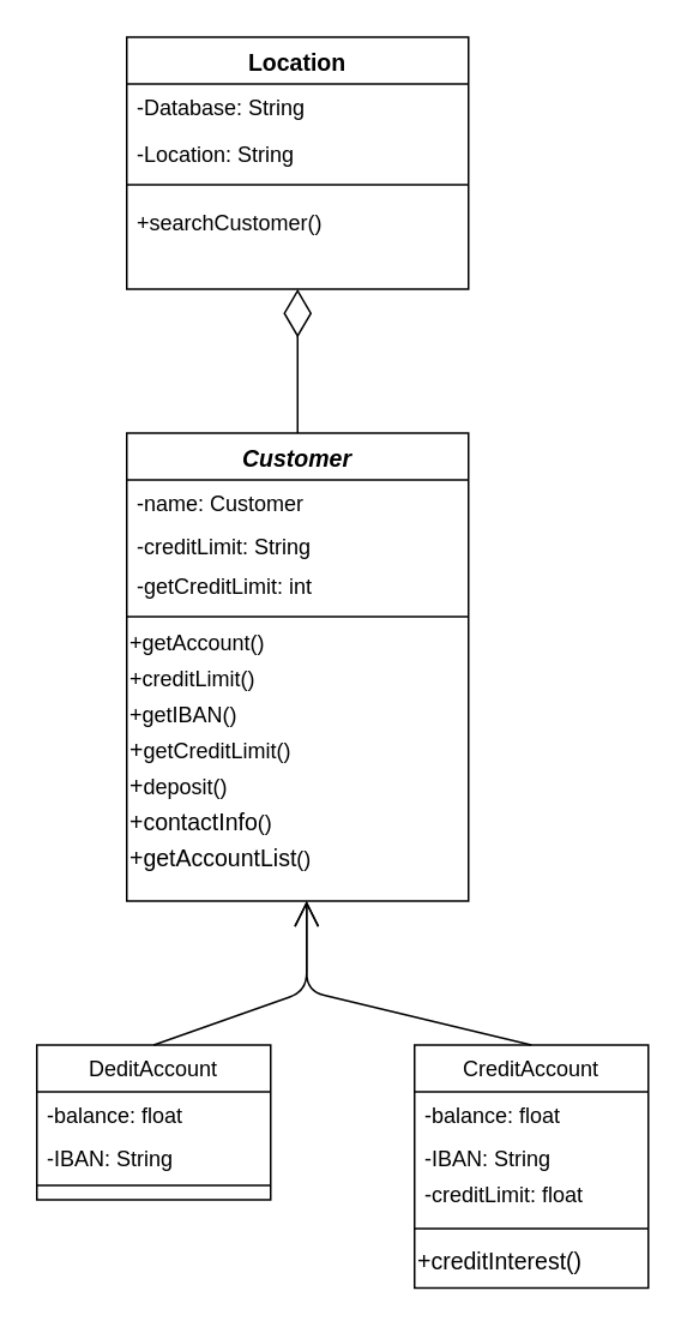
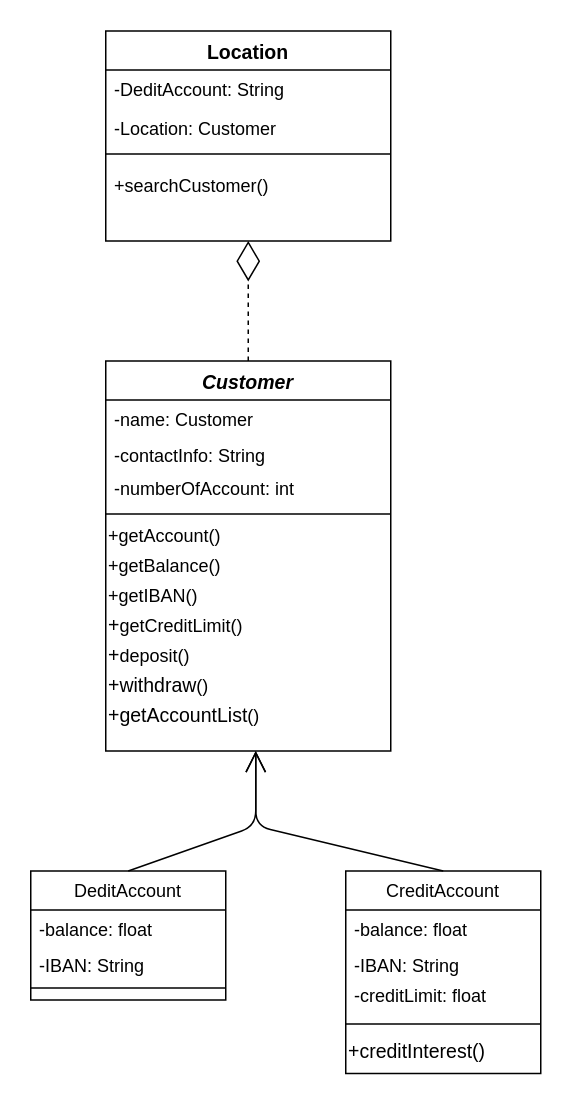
  <mxCell id="0" />
  <mxCell id="1" parent="0" />
  <mxCell id="2" value="Customer" style="swimlane;fontStyle=3;align=center;verticalAlign=top;childLayout=stackLayout;horizontal=1;startSize=26;horizontalStack=0;resizeParent=1;resizeLast=0;collapsible=1;marginBottom=0;rounded=0;shadow=0;strokeWidth=1;fontSize=13;" parent="1" vertex="1"><mxGeometry x="70" y="240" width="190" height="260" as="geometry"><mxRectangle x="130" y="380" width="160" height="26" as="alternateBounds" /></mxGeometry></mxCell>
  <mxCell id="3" value="-name: Customer" style="text;align=left;verticalAlign=top;spacingLeft=4;spacingRight=4;overflow=hidden;rotatable=0;points=[[0,0.5],[1,0.5]];portConstraint=eastwest;" parent="2" vertex="1"><mxGeometry y="26" width="190" height="24" as="geometry" /></mxCell>
- <mxCell id="4" value="-creditLimit: String" style="text;align=left;verticalAlign=top;spacingLeft=4;spacingRight=4;overflow=hidden;rotatable=0;points=[[0,0.5],[1,0.5]];portConstraint=eastwest;rounded=0;shadow=0;html=0;" parent="2" vertex="1"><mxGeometry y="50" width="190" height="22" as="geometry" /></mxCell>
- <mxCell id="5" value="-getCreditLimit: int" style="text;align=left;verticalAlign=top;spacingLeft=4;spacingRight=4;overflow=hidden;rotatable=0;points=[[0,0.5],[1,0.5]];portConstraint=eastwest;rounded=0;shadow=0;html=0;" vertex="1" parent="2"><mxGeometry y="72" width="190" height="26" as="geometry" /></mxCell>
+ <mxCell id="4" value="-contactInfo: String" style="text;align=left;verticalAlign=top;spacingLeft=4;spacingRight=4;overflow=hidden;rotatable=0;points=[[0,0.5],[1,0.5]];portConstraint=eastwest;rounded=0;shadow=0;html=0;" parent="2" vertex="1"><mxGeometry y="50" width="190" height="22" as="geometry" /></mxCell>
+ <mxCell id="5" value="-numberOfAccount: int" style="text;align=left;verticalAlign=top;spacingLeft=4;spacingRight=4;overflow=hidden;rotatable=0;points=[[0,0.5],[1,0.5]];portConstraint=eastwest;rounded=0;shadow=0;html=0;" vertex="1" parent="2"><mxGeometry y="72" width="190" height="26" as="geometry" /></mxCell>
  <mxCell id="6" value="" style="line;html=1;strokeWidth=1;align=left;verticalAlign=middle;spacingTop=-1;spacingLeft=3;spacingRight=3;rotatable=0;labelPosition=right;points=[];portConstraint=eastwest;" parent="2" vertex="1"><mxGeometry y="98" width="190" height="8" as="geometry" /></mxCell>
  <mxCell id="7" value="&lt;span style=&quot;font-size: 12px&quot;&gt;+getAccount()&lt;/span&gt;" style="text;html=1;align=left;verticalAlign=middle;resizable=0;points=[];autosize=1;fontSize=13;" vertex="1" parent="2"><mxGeometry y="106" width="190" height="20" as="geometry" /></mxCell>
- <mxCell id="8" value="&lt;span style=&quot;font-size: 12px&quot;&gt;+creditLimit()&lt;/span&gt;" style="text;html=1;align=left;verticalAlign=middle;resizable=0;points=[];autosize=1;fontSize=13;" vertex="1" parent="2"><mxGeometry y="126" width="190" height="20" as="geometry" /></mxCell>
+ <mxCell id="8" value="&lt;span style=&quot;font-size: 12px&quot;&gt;+getBalance()&lt;/span&gt;" style="text;html=1;align=left;verticalAlign=middle;resizable=0;points=[];autosize=1;fontSize=13;" vertex="1" parent="2"><mxGeometry y="126" width="190" height="20" as="geometry" /></mxCell>
  <mxCell id="9" value="&lt;span style=&quot;font-size: 12px&quot;&gt;+getIBAN()&lt;/span&gt;" style="text;html=1;align=left;verticalAlign=middle;resizable=0;points=[];autosize=1;fontSize=13;" vertex="1" parent="2"><mxGeometry y="146" width="190" height="20" as="geometry" /></mxCell>
  <mxCell id="10" value="+&lt;span style=&quot;font-size: 12px&quot;&gt;getCreditLimit()&lt;/span&gt;" style="text;html=1;align=left;verticalAlign=middle;resizable=0;points=[];autosize=1;fontSize=13;" vertex="1" parent="2"><mxGeometry y="166" width="190" height="20" as="geometry" /></mxCell>
  <mxCell id="11" value="+&lt;span style=&quot;font-size: 12px&quot;&gt;deposit()&lt;/span&gt;" style="text;html=1;align=left;verticalAlign=middle;resizable=0;points=[];autosize=1;fontSize=13;" vertex="1" parent="2"><mxGeometry y="186" width="190" height="20" as="geometry" /></mxCell>
- <mxCell id="12" value="+contactInfo&lt;span style=&quot;font-size: 12px&quot;&gt;()&lt;/span&gt;" style="text;html=1;align=left;verticalAlign=middle;resizable=0;points=[];autosize=1;fontSize=13;" vertex="1" parent="2"><mxGeometry y="206" width="190" height="20" as="geometry" /></mxCell>
+ <mxCell id="12" value="+withdraw&lt;span style=&quot;font-size: 12px&quot;&gt;()&lt;/span&gt;" style="text;html=1;align=left;verticalAlign=middle;resizable=0;points=[];autosize=1;fontSize=13;" vertex="1" parent="2"><mxGeometry y="206" width="190" height="20" as="geometry" /></mxCell>
  <mxCell id="13" value="+getAccountList&lt;span style=&quot;font-size: 12px&quot;&gt;()&lt;/span&gt;" style="text;html=1;align=left;verticalAlign=middle;resizable=0;points=[];autosize=1;fontSize=13;" vertex="1" parent="2"><mxGeometry y="226" width="190" height="20" as="geometry" /></mxCell>
  <mxCell id="14" value="CreditAccount" style="swimlane;fontStyle=0;align=center;verticalAlign=top;childLayout=stackLayout;horizontal=1;startSize=26;horizontalStack=0;resizeParent=1;resizeLast=0;collapsible=1;marginBottom=0;rounded=0;shadow=0;strokeWidth=1;" parent="1" vertex="1"><mxGeometry x="230" y="580" width="130" height="135" as="geometry"><mxRectangle x="340" y="380" width="170" height="26" as="alternateBounds" /></mxGeometry></mxCell>
  <mxCell id="15" value="-balance: float" style="text;align=left;verticalAlign=top;spacingLeft=4;spacingRight=4;overflow=hidden;rotatable=0;points=[[0,0.5],[1,0.5]];portConstraint=eastwest;" parent="14" vertex="1"><mxGeometry y="26" width="130" height="24" as="geometry" /></mxCell>
  <mxCell id="16" value="-IBAN: String" style="text;align=left;verticalAlign=top;spacingLeft=4;spacingRight=4;overflow=hidden;rotatable=0;points=[[0,0.5],[1,0.5]];portConstraint=eastwest;" vertex="1" parent="14"><mxGeometry y="50" width="130" height="20" as="geometry" /></mxCell>
  <mxCell id="17" value="-creditLimit: float" style="text;align=left;verticalAlign=top;spacingLeft=4;spacingRight=4;overflow=hidden;rotatable=0;points=[[0,0.5],[1,0.5]];portConstraint=eastwest;" vertex="1" parent="14"><mxGeometry y="70" width="130" height="24" as="geometry" /></mxCell>
  <mxCell id="18" value="" style="line;html=1;strokeWidth=1;align=left;verticalAlign=middle;spacingTop=-1;spacingLeft=3;spacingRight=3;rotatable=0;labelPosition=right;points=[];portConstraint=eastwest;" parent="14" vertex="1"><mxGeometry y="94" width="130" height="16" as="geometry" /></mxCell>
  <mxCell id="19" value="+creditInterest()" style="text;html=1;align=left;verticalAlign=middle;resizable=0;points=[];autosize=1;fontSize=13;" vertex="1" parent="14"><mxGeometry y="110" width="130" height="20" as="geometry" /></mxCell>
  <mxCell id="20" value="Location" style="swimlane;fontStyle=1;align=center;verticalAlign=top;childLayout=stackLayout;horizontal=1;startSize=26;horizontalStack=0;resizeParent=1;resizeLast=0;collapsible=1;marginBottom=0;rounded=0;shadow=0;strokeWidth=1;fontSize=13;" vertex="1" parent="1"><mxGeometry x="70" y="20" width="190" height="140" as="geometry"><mxRectangle x="550" y="140" width="160" height="26" as="alternateBounds" /></mxGeometry></mxCell>
- <mxCell id="21" value="-Database: String" style="text;align=left;verticalAlign=top;spacingLeft=4;spacingRight=4;overflow=hidden;rotatable=0;points=[[0,0.5],[1,0.5]];portConstraint=eastwest;" vertex="1" parent="20"><mxGeometry y="26" width="190" height="26" as="geometry" /></mxCell>
- <mxCell id="22" value="-Location: String" style="text;align=left;verticalAlign=top;spacingLeft=4;spacingRight=4;overflow=hidden;rotatable=0;points=[[0,0.5],[1,0.5]];portConstraint=eastwest;rounded=0;shadow=0;html=0;" vertex="1" parent="20"><mxGeometry y="52" width="190" height="26" as="geometry" /></mxCell>
+ <mxCell id="21" value="-DeditAccount: String" style="text;align=left;verticalAlign=top;spacingLeft=4;spacingRight=4;overflow=hidden;rotatable=0;points=[[0,0.5],[1,0.5]];portConstraint=eastwest;" vertex="1" parent="20"><mxGeometry y="26" width="190" height="26" as="geometry" /></mxCell>
+ <mxCell id="22" value="-Location: Customer" style="text;align=left;verticalAlign=top;spacingLeft=4;spacingRight=4;overflow=hidden;rotatable=0;points=[[0,0.5],[1,0.5]];portConstraint=eastwest;rounded=0;shadow=0;html=0;" vertex="1" parent="20"><mxGeometry y="52" width="190" height="26" as="geometry" /></mxCell>
  <mxCell id="23" value="" style="line;html=1;strokeWidth=1;align=left;verticalAlign=middle;spacingTop=-1;spacingLeft=3;spacingRight=3;rotatable=0;labelPosition=right;points=[];portConstraint=eastwest;" vertex="1" parent="20"><mxGeometry y="78" width="190" height="8" as="geometry" /></mxCell>
  <mxCell id="24" value="+searchCustomer()" style="text;align=left;verticalAlign=middle;spacingLeft=4;spacingRight=4;overflow=hidden;rotatable=0;points=[[0,0.5],[1,0.5]];portConstraint=eastwest;rounded=0;shadow=0;html=0;fontSize=12;" vertex="1" parent="20"><mxGeometry y="86" width="190" height="34" as="geometry" /></mxCell>
  <mxCell id="25" value="DeditAccount" style="swimlane;fontStyle=0;align=center;verticalAlign=top;childLayout=stackLayout;horizontal=1;startSize=26;horizontalStack=0;resizeParent=1;resizeLast=0;collapsible=1;marginBottom=0;rounded=0;shadow=0;strokeWidth=1;" vertex="1" parent="1"><mxGeometry x="20" y="580" width="130" height="86" as="geometry"><mxRectangle x="340" y="380" width="170" height="26" as="alternateBounds" /></mxGeometry></mxCell>
  <mxCell id="26" value="-balance: float" style="text;align=left;verticalAlign=top;spacingLeft=4;spacingRight=4;overflow=hidden;rotatable=0;points=[[0,0.5],[1,0.5]];portConstraint=eastwest;" vertex="1" parent="25"><mxGeometry y="26" width="130" height="24" as="geometry" /></mxCell>
  <mxCell id="27" value="-IBAN: String" style="text;align=left;verticalAlign=top;spacingLeft=4;spacingRight=4;overflow=hidden;rotatable=0;points=[[0,0.5],[1,0.5]];portConstraint=eastwest;" vertex="1" parent="25"><mxGeometry y="50" width="130" height="20" as="geometry" /></mxCell>
  <mxCell id="28" value="" style="line;html=1;strokeWidth=1;align=left;verticalAlign=middle;spacingTop=-1;spacingLeft=3;spacingRight=3;rotatable=0;labelPosition=right;points=[];portConstraint=eastwest;" vertex="1" parent="25"><mxGeometry y="70" width="130" height="16" as="geometry" /></mxCell>
- <mxCell id="29" value="" style="endArrow=diamondThin;endFill=0;endSize=24;html=1;entryX=0.5;entryY=1;entryDx=0;entryDy=0;exitX=0.5;exitY=0;exitDx=0;exitDy=0;" edge="1" parent="1" source="2" target="20"><mxGeometry width="160" relative="1" as="geometry"><mxPoint x="620" y="200" as="sourcePoint" /><mxPoint x="780" y="200" as="targetPoint" /></mxGeometry></mxCell>
+ <mxCell id="29" value="" style="endArrow=diamondThin;endFill=0;endSize=24;html=1;entryX=0.5;entryY=1;entryDx=0;entryDy=0;exitX=0.5;exitY=0;exitDx=0;exitDy=0;dashed=1;" edge="1" parent="1" source="2" target="20"><mxGeometry width="160" relative="1" as="geometry"><mxPoint x="620" y="200" as="sourcePoint" /><mxPoint x="780" y="200" as="targetPoint" /></mxGeometry></mxCell>
  <mxCell id="30" value="" style="endArrow=open;endFill=1;endSize=12;html=1;fontSize=13;exitX=0.5;exitY=0;exitDx=0;exitDy=0;" edge="1" parent="1" source="25"><mxGeometry width="160" relative="1" as="geometry"><mxPoint x="320" y="350" as="sourcePoint" /><mxPoint x="170" y="500" as="targetPoint" /><Array as="points"><mxPoint x="170" y="550" /></Array></mxGeometry></mxCell>
  <mxCell id="31" value="" style="endArrow=open;endFill=1;endSize=12;html=1;fontSize=13;exitX=0.5;exitY=0;exitDx=0;exitDy=0;" edge="1" parent="1" source="14"><mxGeometry width="160" relative="1" as="geometry"><mxPoint x="320" y="350" as="sourcePoint" /><mxPoint x="170" y="500" as="targetPoint" /><Array as="points"><mxPoint x="170" y="550" /></Array></mxGeometry></mxCell>
